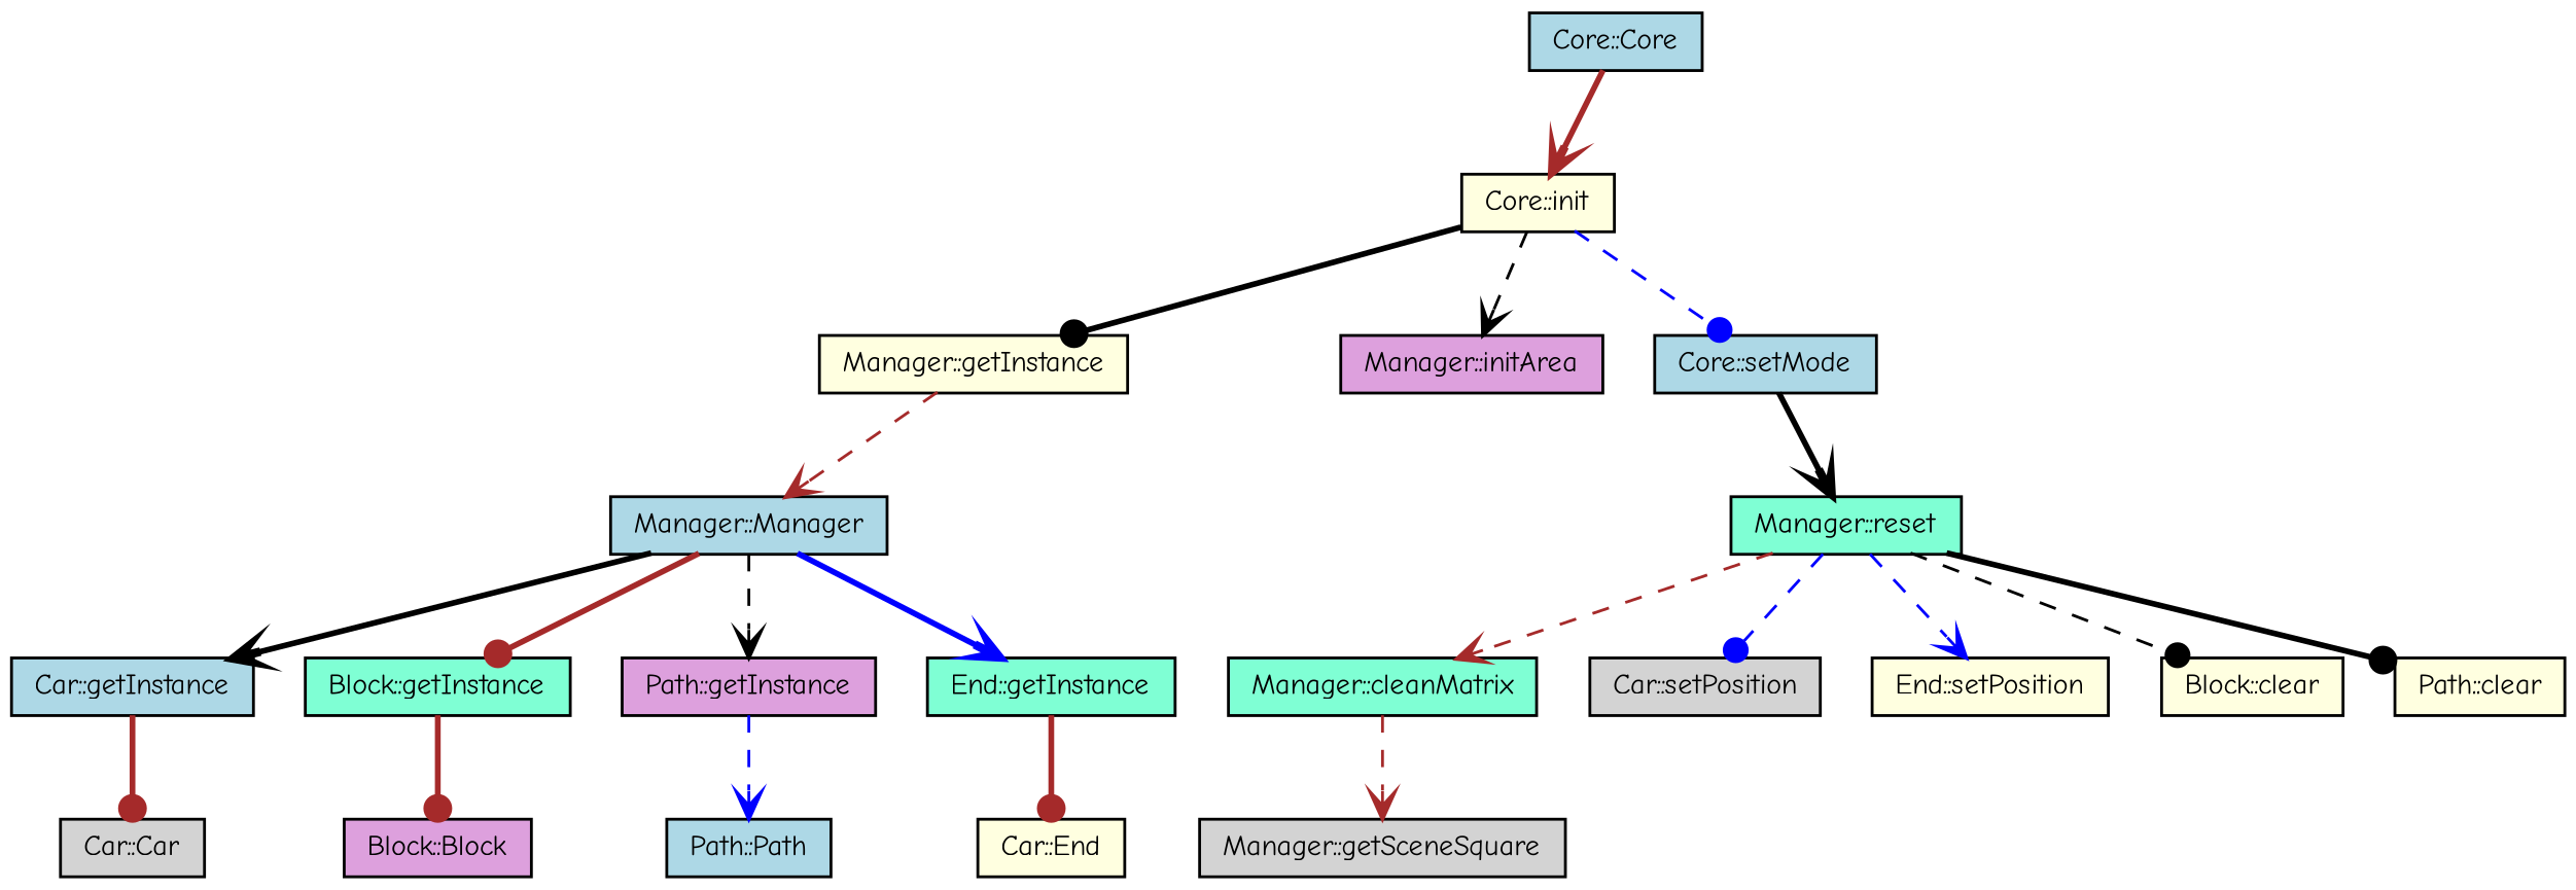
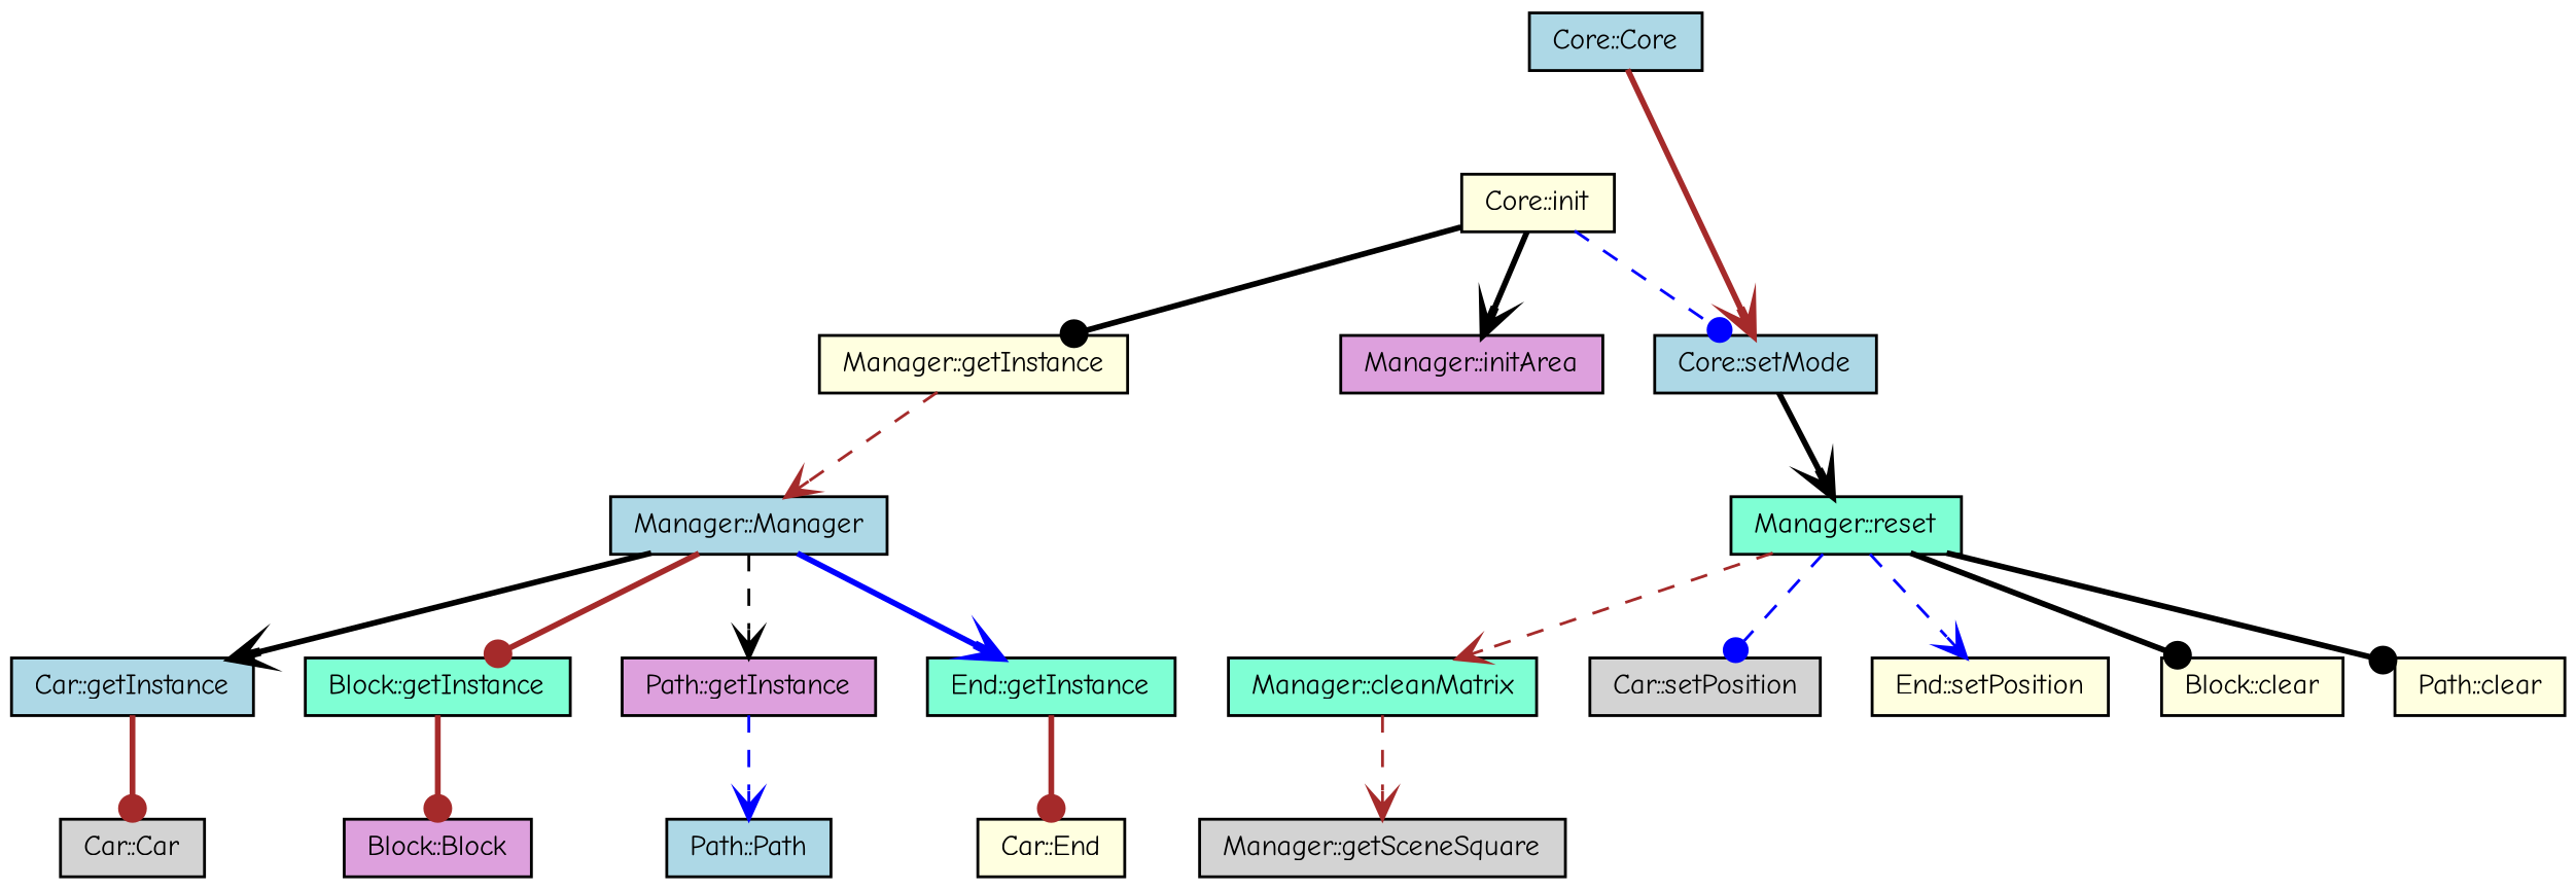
  digraph {
    fontname="Comic Neue"
    rankdir=TB
    node [color=black fillcolor=lightyellow fontname="Comic Neue" fontsize=10 shape=record style=filled]
    edge [arrowhead=vee color=brown fontname="Comic Neue" fontsize=10 labelfontname=Helvetica labelfontsize=10 style=bold]
    n1 [fillcolor=lightblue fontcolor=black height=0.2 label="Core::Core" width=0.4]
    n2 [height=0.2 label="Core::init" width=0.4]
    n3 [height=0.2 label="Manager::getInstance" width=0.4]
    n4 [fillcolor=plum height=0.2 label="Manager::initArea" width=0.4]
    n5 [fillcolor=lightblue height=0.2 label="Core::setMode" width=0.4]
    n6 [fillcolor=lightblue height=0.2 label="Manager::Manager" width=0.4]
    n7 [fillcolor=aquamarine height=0.2 label="Manager::reset" width=0.4]
    n8 [fillcolor=lightblue height=0.2 label="Car::getInstance" width=0.4]
    n9 [fillcolor=aquamarine height=0.2 label="Block::getInstance" width=0.4]
    n10 [fillcolor=plum height=0.2 label="Path::getInstance" width=0.4]
    n11 [fillcolor=aquamarine height=0.2 label="End::getInstance" width=0.4]
    n12 [fillcolor=lightgrey height=0.2 label="Car::Car" width=0.4]
    n13 [fillcolor=plum height=0.2 label="Block::Block" width=0.4]
    n14 [fillcolor=lightblue height=0.2 label="Path::Path" width=0.4]
    n15 [height=0.2 label="Car::End" width=0.4]
    n16 [fillcolor=aquamarine height=0.2 label="Manager::cleanMatrix" width=0.4]
    n17 [fillcolor=lightgrey height=0.2 label="Car::setPosition" width=0.4]
    n18 [height=0.2 label="End::setPosition" width=0.4]
    n19 [height=0.2 label="Block::clear" width=0.4]
    n20 [height=0.2 label="Path::clear" width=0.4]
    n21 [fillcolor=lightgrey height=0.2 label="Manager::getSceneSquare" width=0.4]
-   n1 -> n2
+   n1 -> n5
    n2 -> n3 [arrowhead=dot color=black]
-   n2 -> n4 [color=black style=dashed]
+   n2 -> n4 [color=black]
    n2 -> n5 [arrowhead=dot color=blue style=dashed]
    n3 -> n6 [style=dashed]
    n5 -> n7 [color=black]
    n6 -> n8 [color=black]
    n6 -> n9 [arrowhead=dot]
    n6 -> n10 [color=black style=dashed]
    n6 -> n11 [color=blue]
    n7 -> n16 [style=dashed]
    n7 -> n17 [arrowhead=dot color=blue style=dashed]
    n7 -> n18 [color=blue style=dashed]
-   n7 -> n19 [arrowhead=dot color=black style=dashed]
+   n7 -> n19 [arrowhead=dot color=black]
    n7 -> n20 [arrowhead=dot color=black]
    n8 -> n12 [arrowhead=dot]
    n9 -> n13 [arrowhead=dot]
    n10 -> n14 [color=blue style=dashed]
    n11 -> n15 [arrowhead=dot]
    n16 -> n21 [style=dashed]
  }
